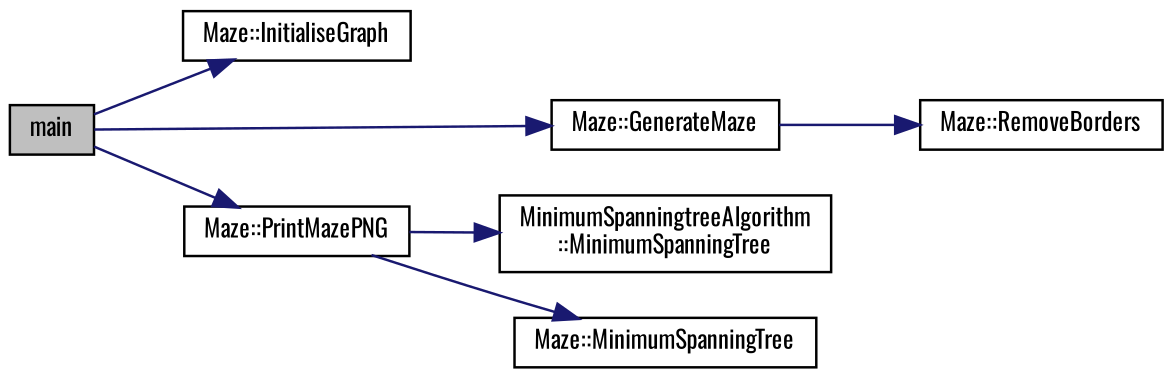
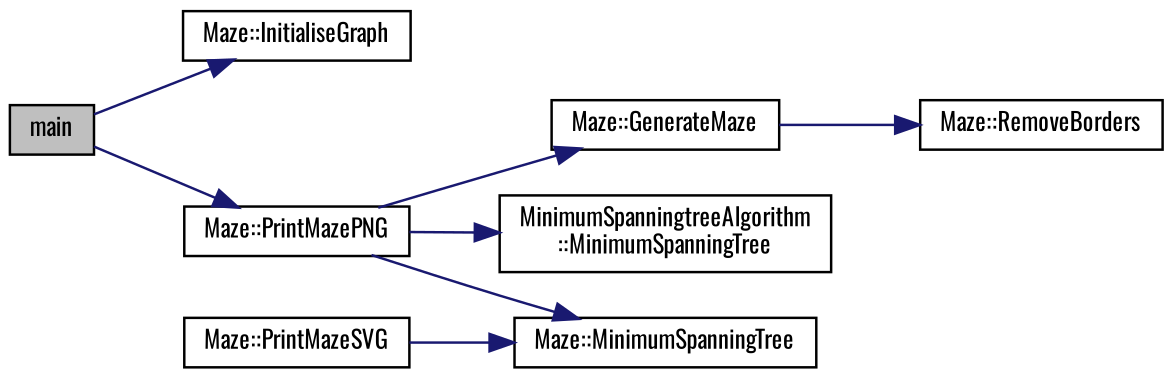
  digraph {
    fontname=Oswald
    rankdir=LR
    node [color=black fillcolor=white fontname=Oswald fontsize=10 shape=record style=filled]
    edge [color=midnightblue fontname=Oswald fontsize=10 labelfontname=Helvetica labelfontsize=10 style=solid]
    n1 [fillcolor=grey75 fontcolor=black height=0.2 label=main width=0.4]
    n2 [height=0.2 label="Maze::InitialiseGraph" width=0.4]
    n3 [height=0.2 label="Maze::GenerateMaze" width=0.4]
    n4 [height=0.2 label="Maze::PrintMazePNG" width=0.4]
    n5 [height=0.2 label="Maze::RemoveBorders" width=0.4]
+   n6 [height=0.2 label="Maze::PrintMazeSVG" width=0.4]
    n7 [height=0.2 label="Maze::MinimumSpanningTree" width=0.4]
    n8 [height=0.2 label="MinimumSpanningtreeAlgorithm\l::MinimumSpanningTree" width=0.4]
    n1 -> n2
-   n1 -> n3
+   n4 -> n3
    n1 -> n4
    n3 -> n5
    n4 -> n7
    n4 -> n8
+   n6 -> n7
  }
